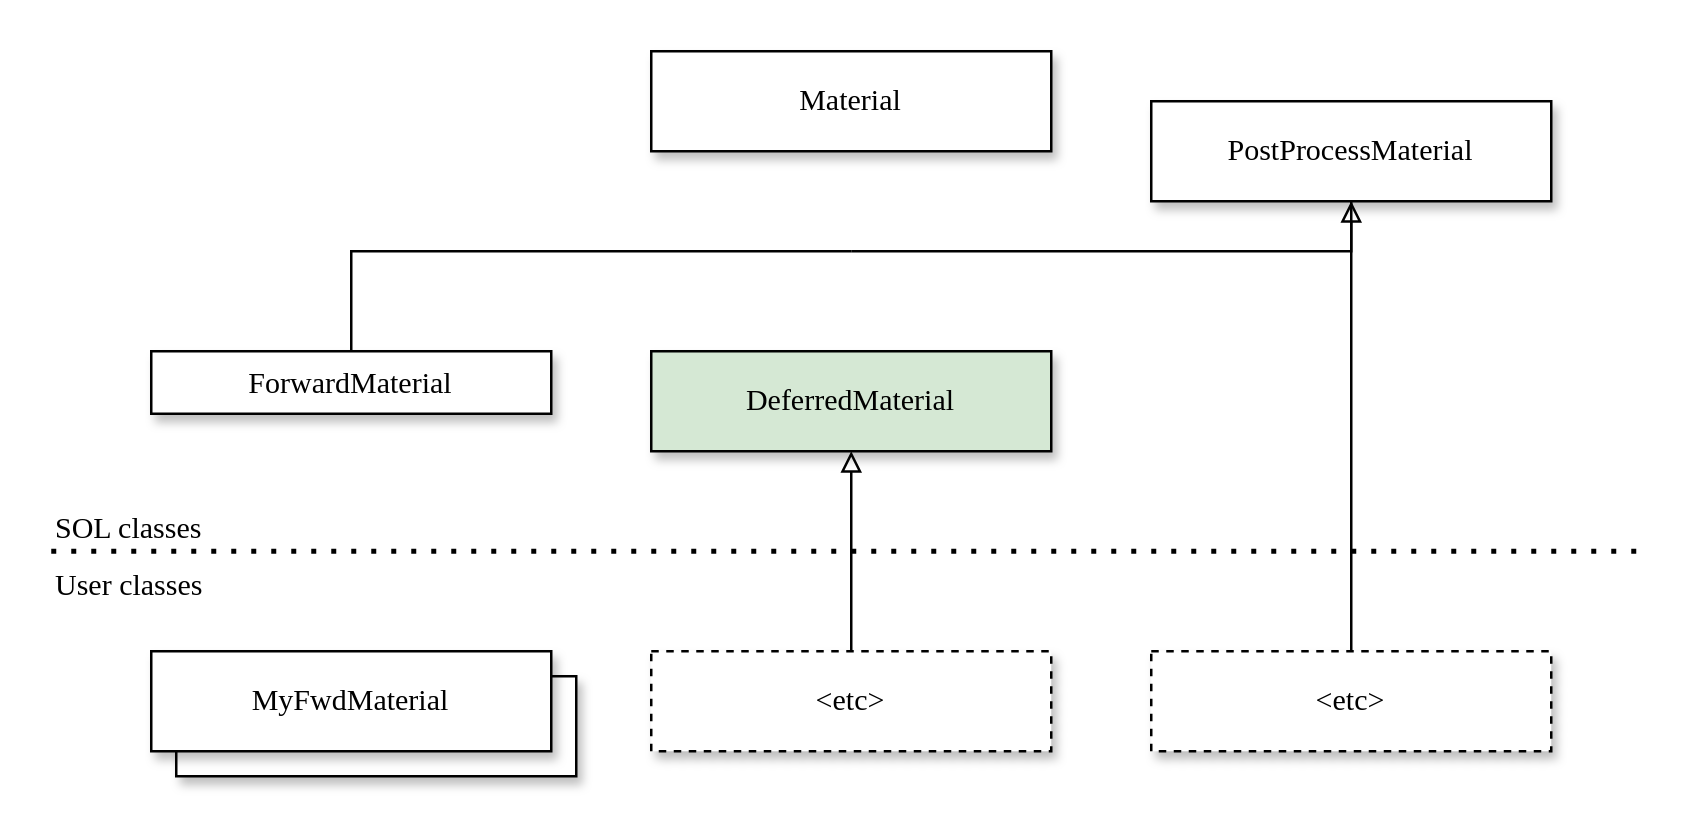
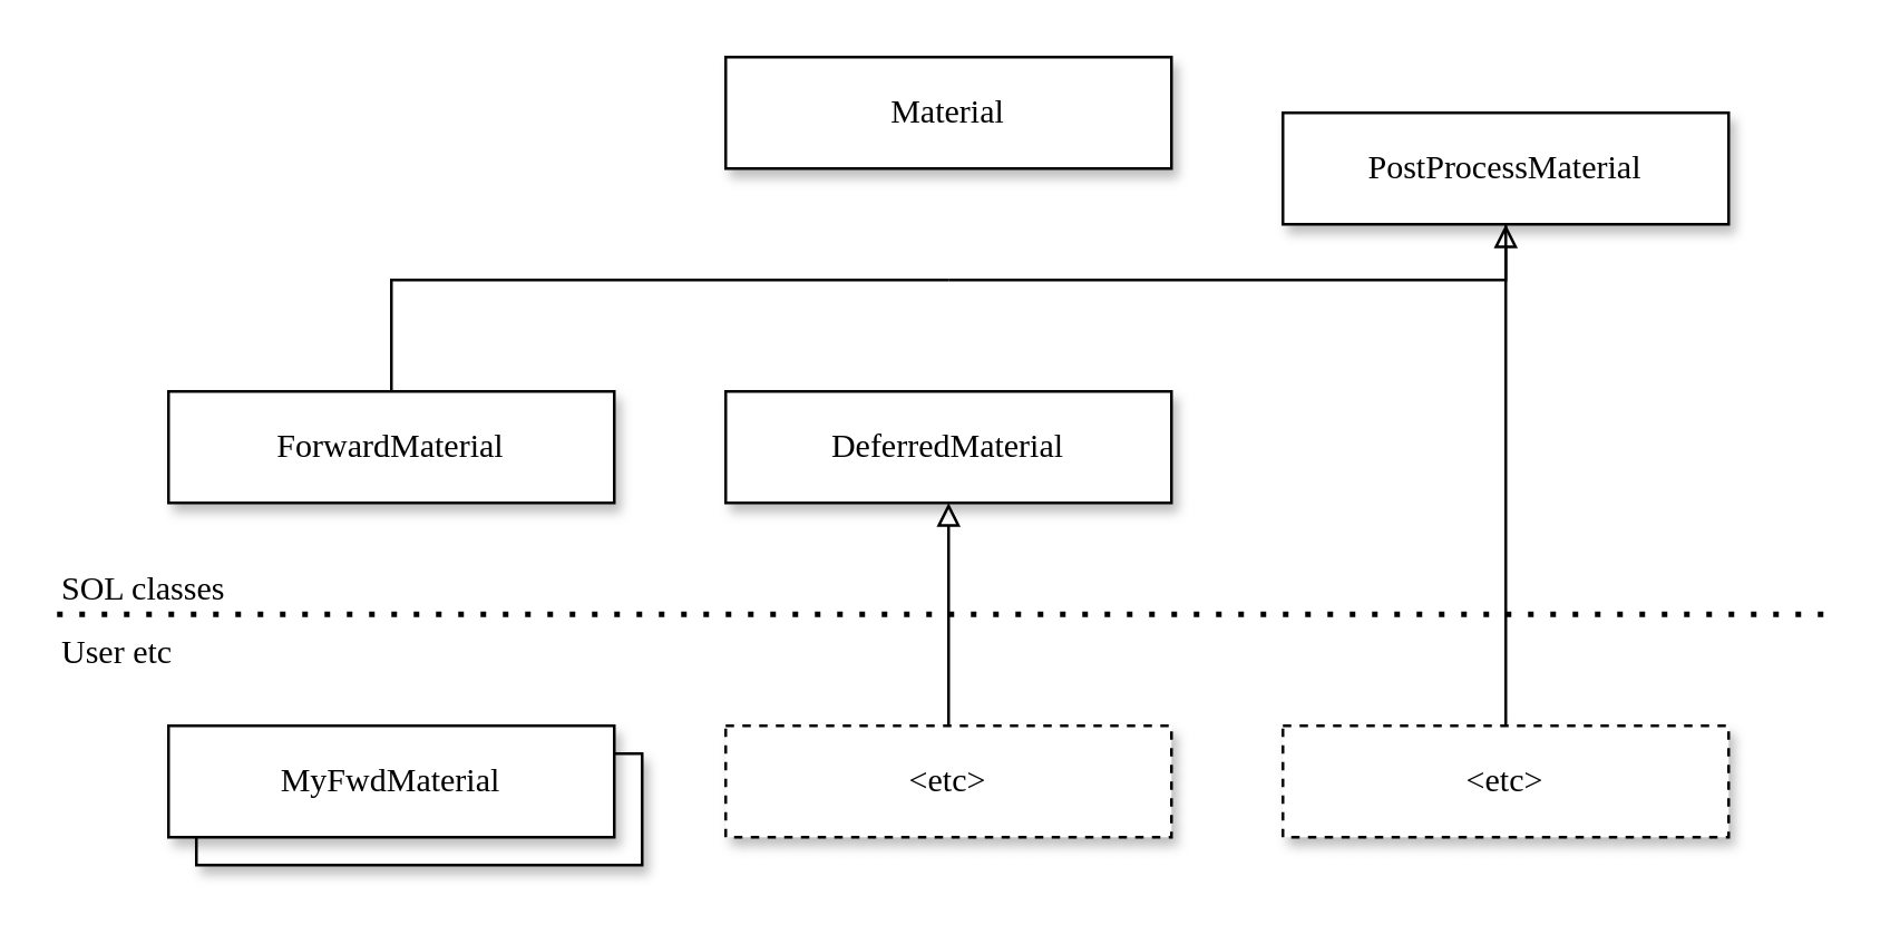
  <mxCell id="0" />
  <mxCell id="1" parent="0" />
  <mxCell id="2" value="" style="rounded=0;whiteSpace=wrap;html=1;shadow=1;fontFamily=Lucida Console;" vertex="1" parent="1"><mxGeometry x="70" y="270" width="160" height="40" as="geometry" /></mxCell>
  <mxCell id="3" value="Material" style="rounded=0;whiteSpace=wrap;html=1;shadow=1;fontFamily=Lucida Console;" parent="1" vertex="1"><mxGeometry x="260" width="160" height="40" as="geometry" y="20" /></mxCell>
  <mxCell id="4" style="edgeStyle=orthogonalEdgeStyle;rounded=0;orthogonalLoop=1;jettySize=auto;html=1;exitX=0.5;exitY=0;exitDx=0;exitDy=0;endArrow=none;endFill=0;" parent="1" source="5" edge="1"><mxGeometry relative="1" as="geometry"><mxPoint x="340" y="100" as="targetPoint" /><Array as="points"><mxPoint x="140" y="100" /><mxPoint x="310" y="100" /></Array></mxGeometry></mxCell>
- <mxCell id="5" value="ForwardMaterial" style="rounded=0;whiteSpace=wrap;html=1;shadow=1;fontFamily=Lucida Console;" parent="1" vertex="1"><mxGeometry x="60" y="140" width="160" height="25" as="geometry" /></mxCell>
- <mxCell id="6" value="DeferredMaterial" style="rounded=0;whiteSpace=wrap;html=1;shadow=1;fontFamily=Lucida Console;fillColor=#d5e8d4;" parent="1" vertex="1"><mxGeometry x="260" y="140" width="160" height="40" as="geometry" /></mxCell>
+ <mxCell id="5" value="ForwardMaterial" style="rounded=0;whiteSpace=wrap;html=1;shadow=1;fontFamily=Lucida Console;" parent="1" vertex="1"><mxGeometry x="60" y="140" width="160" height="40" as="geometry" /></mxCell>
+ <mxCell id="6" value="DeferredMaterial" style="rounded=0;whiteSpace=wrap;html=1;shadow=1;fontFamily=Lucida Console;" parent="1" vertex="1"><mxGeometry x="260" y="140" width="160" height="40" as="geometry" /></mxCell>
  <mxCell id="7" style="edgeStyle=orthogonalEdgeStyle;rounded=0;orthogonalLoop=1;jettySize=auto;html=1;exitX=0.5;exitY=0;exitDx=0;exitDy=0;endArrow=none;endFill=0;" parent="1" source="8" edge="1"><mxGeometry relative="1" as="geometry"><mxPoint x="340" y="100" as="targetPoint" /><Array as="points"><mxPoint x="540" y="100" /></Array></mxGeometry></mxCell>
  <mxCell id="8" value="PostProcessMaterial" style="rounded=0;whiteSpace=wrap;html=1;shadow=1;fontFamily=Lucida Console;" parent="1" vertex="1"><mxGeometry x="460" y="40" width="160" height="40" as="geometry" /></mxCell>
  <mxCell id="9" value="" style="endArrow=none;dashed=1;html=1;dashPattern=1 3;strokeWidth=2;" edge="1" parent="1"><mxGeometry width="50" height="50" relative="1" as="geometry"><mxPoint y="220" as="sourcePoint" x="20" /><mxPoint x="660" y="220" as="targetPoint" /></mxGeometry></mxCell>
  <mxCell id="10" value="MyFwdMaterial" style="rounded=0;whiteSpace=wrap;html=1;shadow=1;fontFamily=Lucida Console;" vertex="1" parent="1"><mxGeometry x="60" y="260" width="160" height="40" as="geometry" /></mxCell>
  <mxCell id="11" value="SOL classes" style="text;html=1;strokeColor=none;fillColor=none;align=left;verticalAlign=bottom;whiteSpace=wrap;rounded=0;fontFamily=Lucida Console;horizontal=1;" vertex="1" parent="1"><mxGeometry y="200" width="90" height="20" as="geometry" x="20" /></mxCell>
- <mxCell id="12" value="User classes" style="text;html=1;strokeColor=none;fillColor=none;align=left;verticalAlign=top;whiteSpace=wrap;rounded=0;fontFamily=Lucida Console;" vertex="1" parent="1"><mxGeometry y="220" width="90" height="20" as="geometry" x="20" /></mxCell>
+ <mxCell id="12" value="User etc" style="text;html=1;strokeColor=none;fillColor=none;align=left;verticalAlign=top;whiteSpace=wrap;rounded=0;fontFamily=Lucida Console;" vertex="1" parent="1"><mxGeometry y="220" width="90" height="20" as="geometry" x="20" /></mxCell>
  <mxCell id="13" style="edgeStyle=orthogonalEdgeStyle;rounded=0;orthogonalLoop=1;jettySize=auto;html=1;exitX=0.5;exitY=0;exitDx=0;exitDy=0;entryX=0.5;entryY=1;entryDx=0;entryDy=0;fontFamily=Lucida Console;endArrow=block;endFill=0;" edge="1" parent="1" source="14" target="6"><mxGeometry relative="1" as="geometry" /></mxCell>
  <mxCell id="14" value="&amp;lt;etc&amp;gt;" style="rounded=0;whiteSpace=wrap;html=1;shadow=1;fontFamily=Lucida Console;dashed=1;" vertex="1" parent="1"><mxGeometry x="260" y="260" width="160" height="40" as="geometry" /></mxCell>
  <mxCell id="15" style="edgeStyle=orthogonalEdgeStyle;rounded=0;orthogonalLoop=1;jettySize=auto;html=1;exitX=0.5;exitY=0;exitDx=0;exitDy=0;entryX=0.5;entryY=1;entryDx=0;entryDy=0;fontFamily=Lucida Console;endArrow=block;endFill=0;" edge="1" parent="1" source="16" target="8"><mxGeometry relative="1" as="geometry" /></mxCell>
  <mxCell id="16" value="&amp;lt;etc&amp;gt;" style="rounded=0;whiteSpace=wrap;html=1;shadow=1;fontFamily=Lucida Console;dashed=1;" vertex="1" parent="1"><mxGeometry x="460" y="260" width="160" height="40" as="geometry" /></mxCell>
